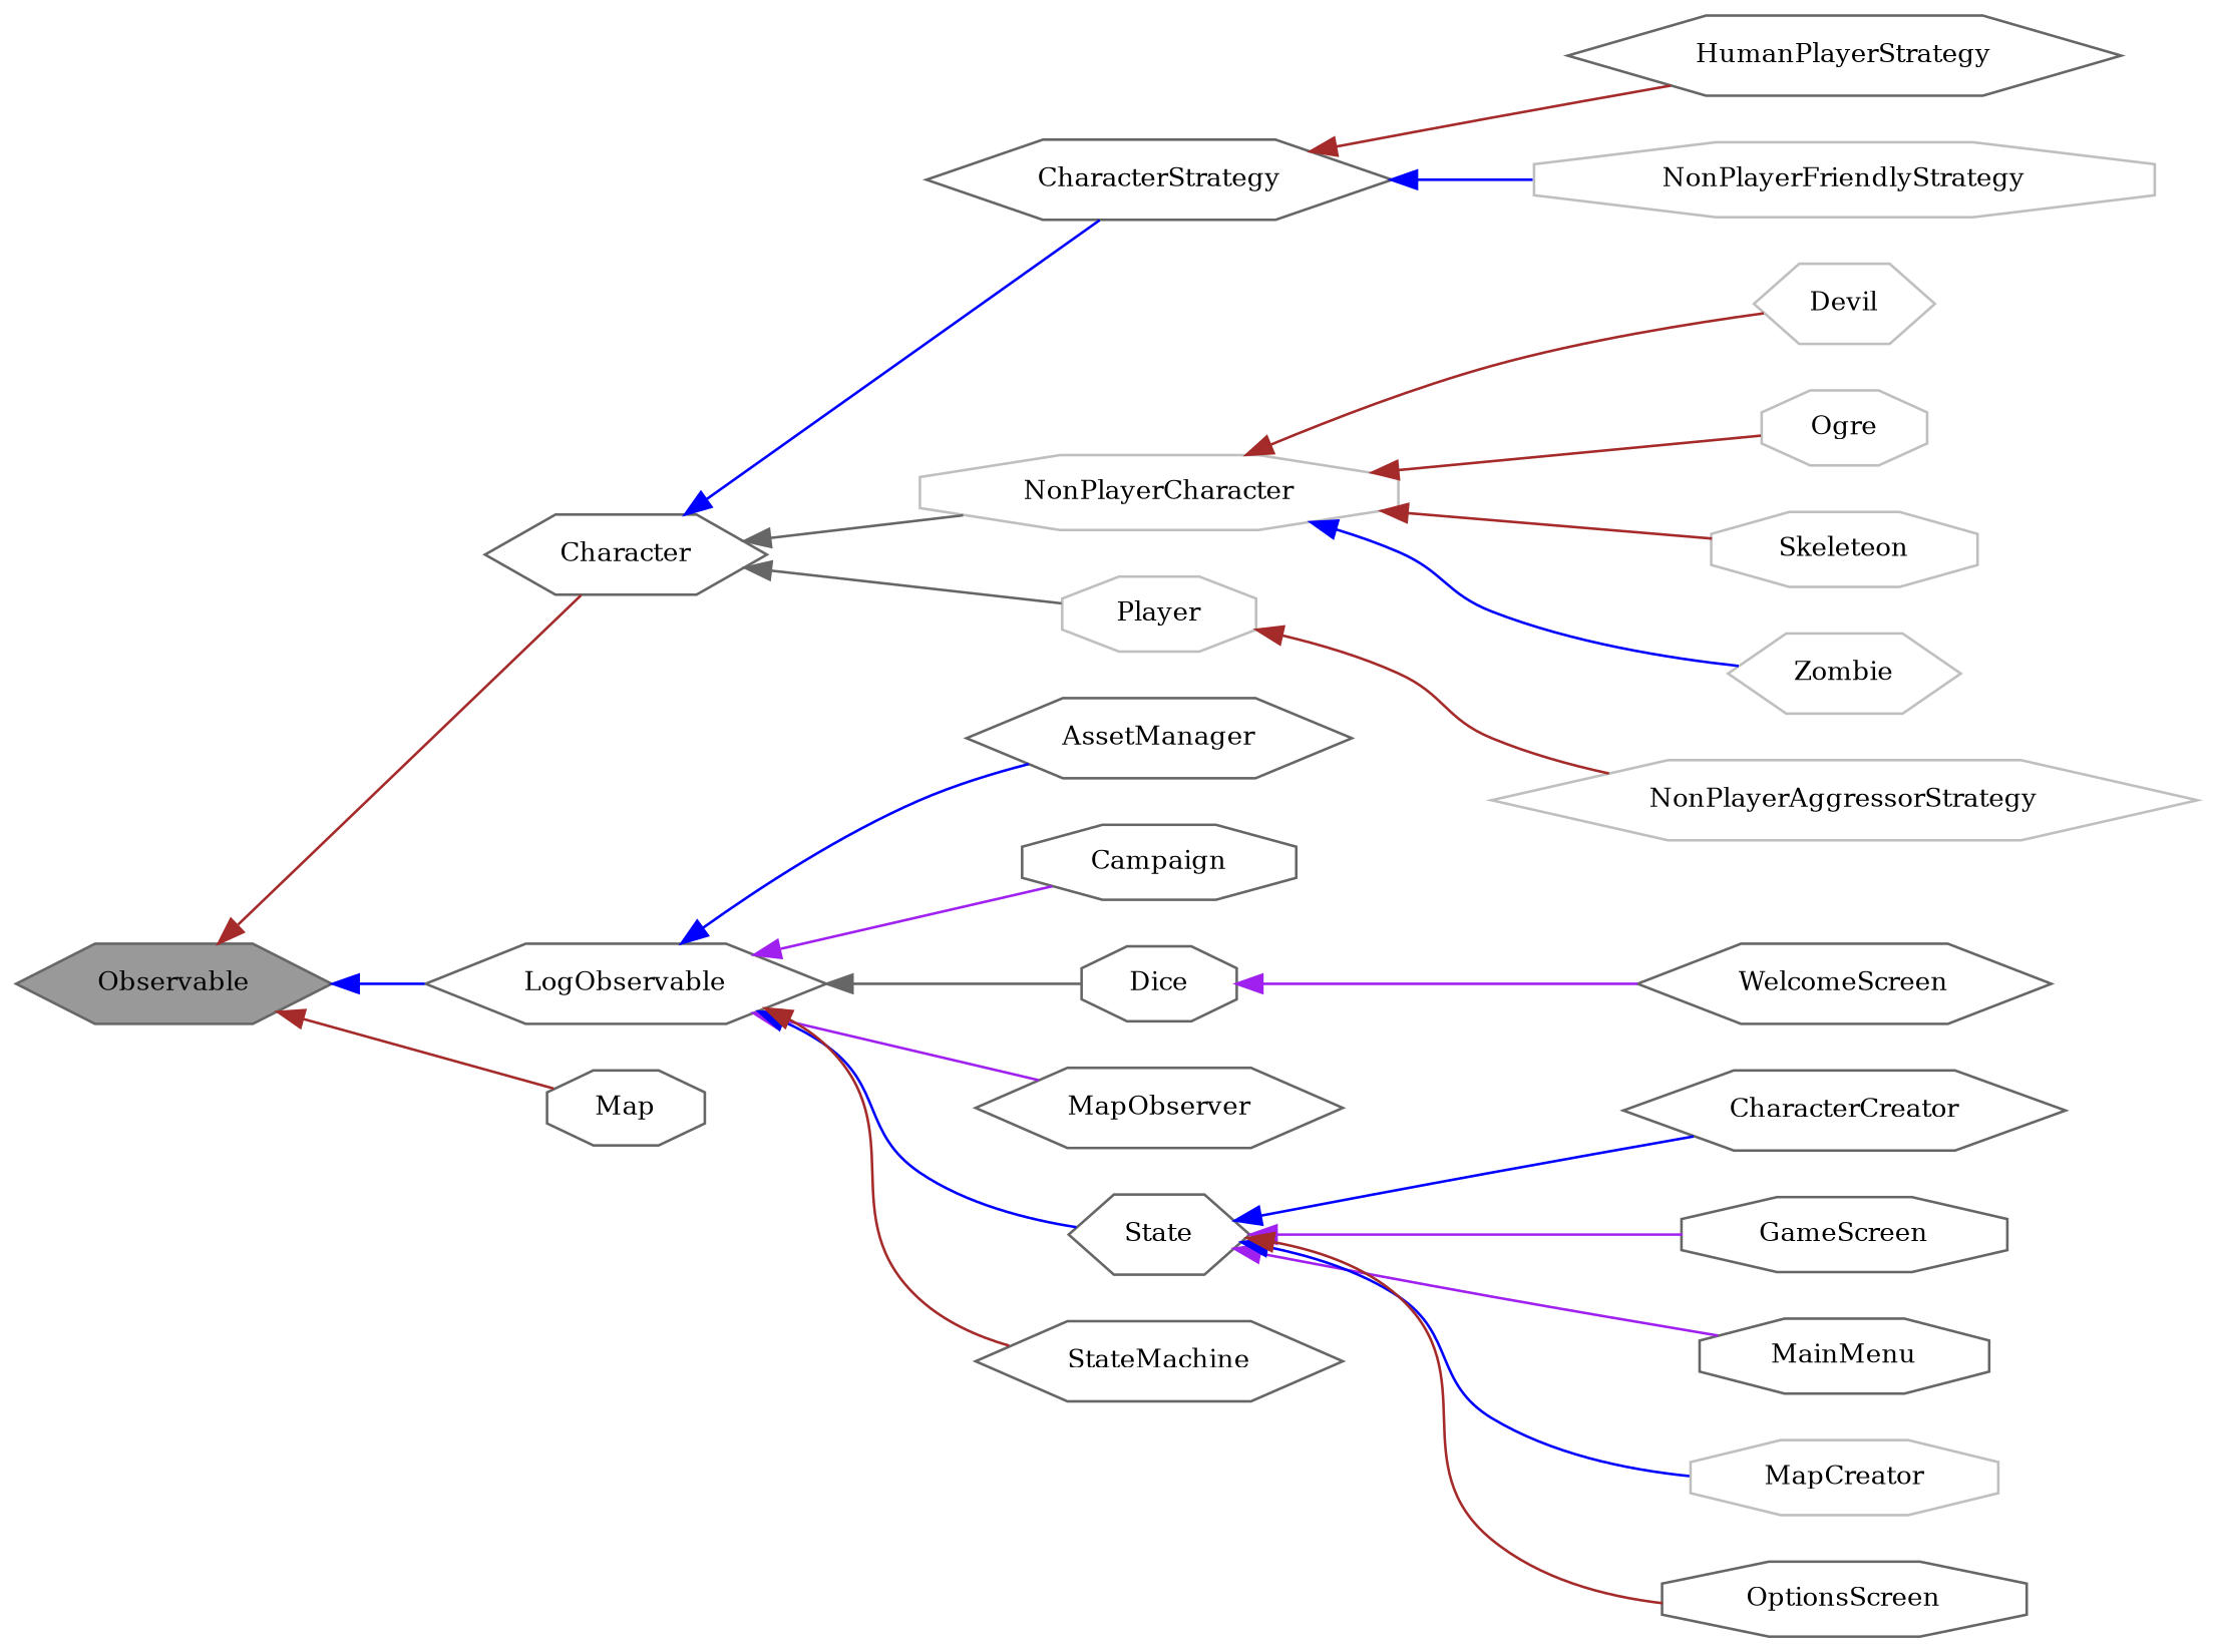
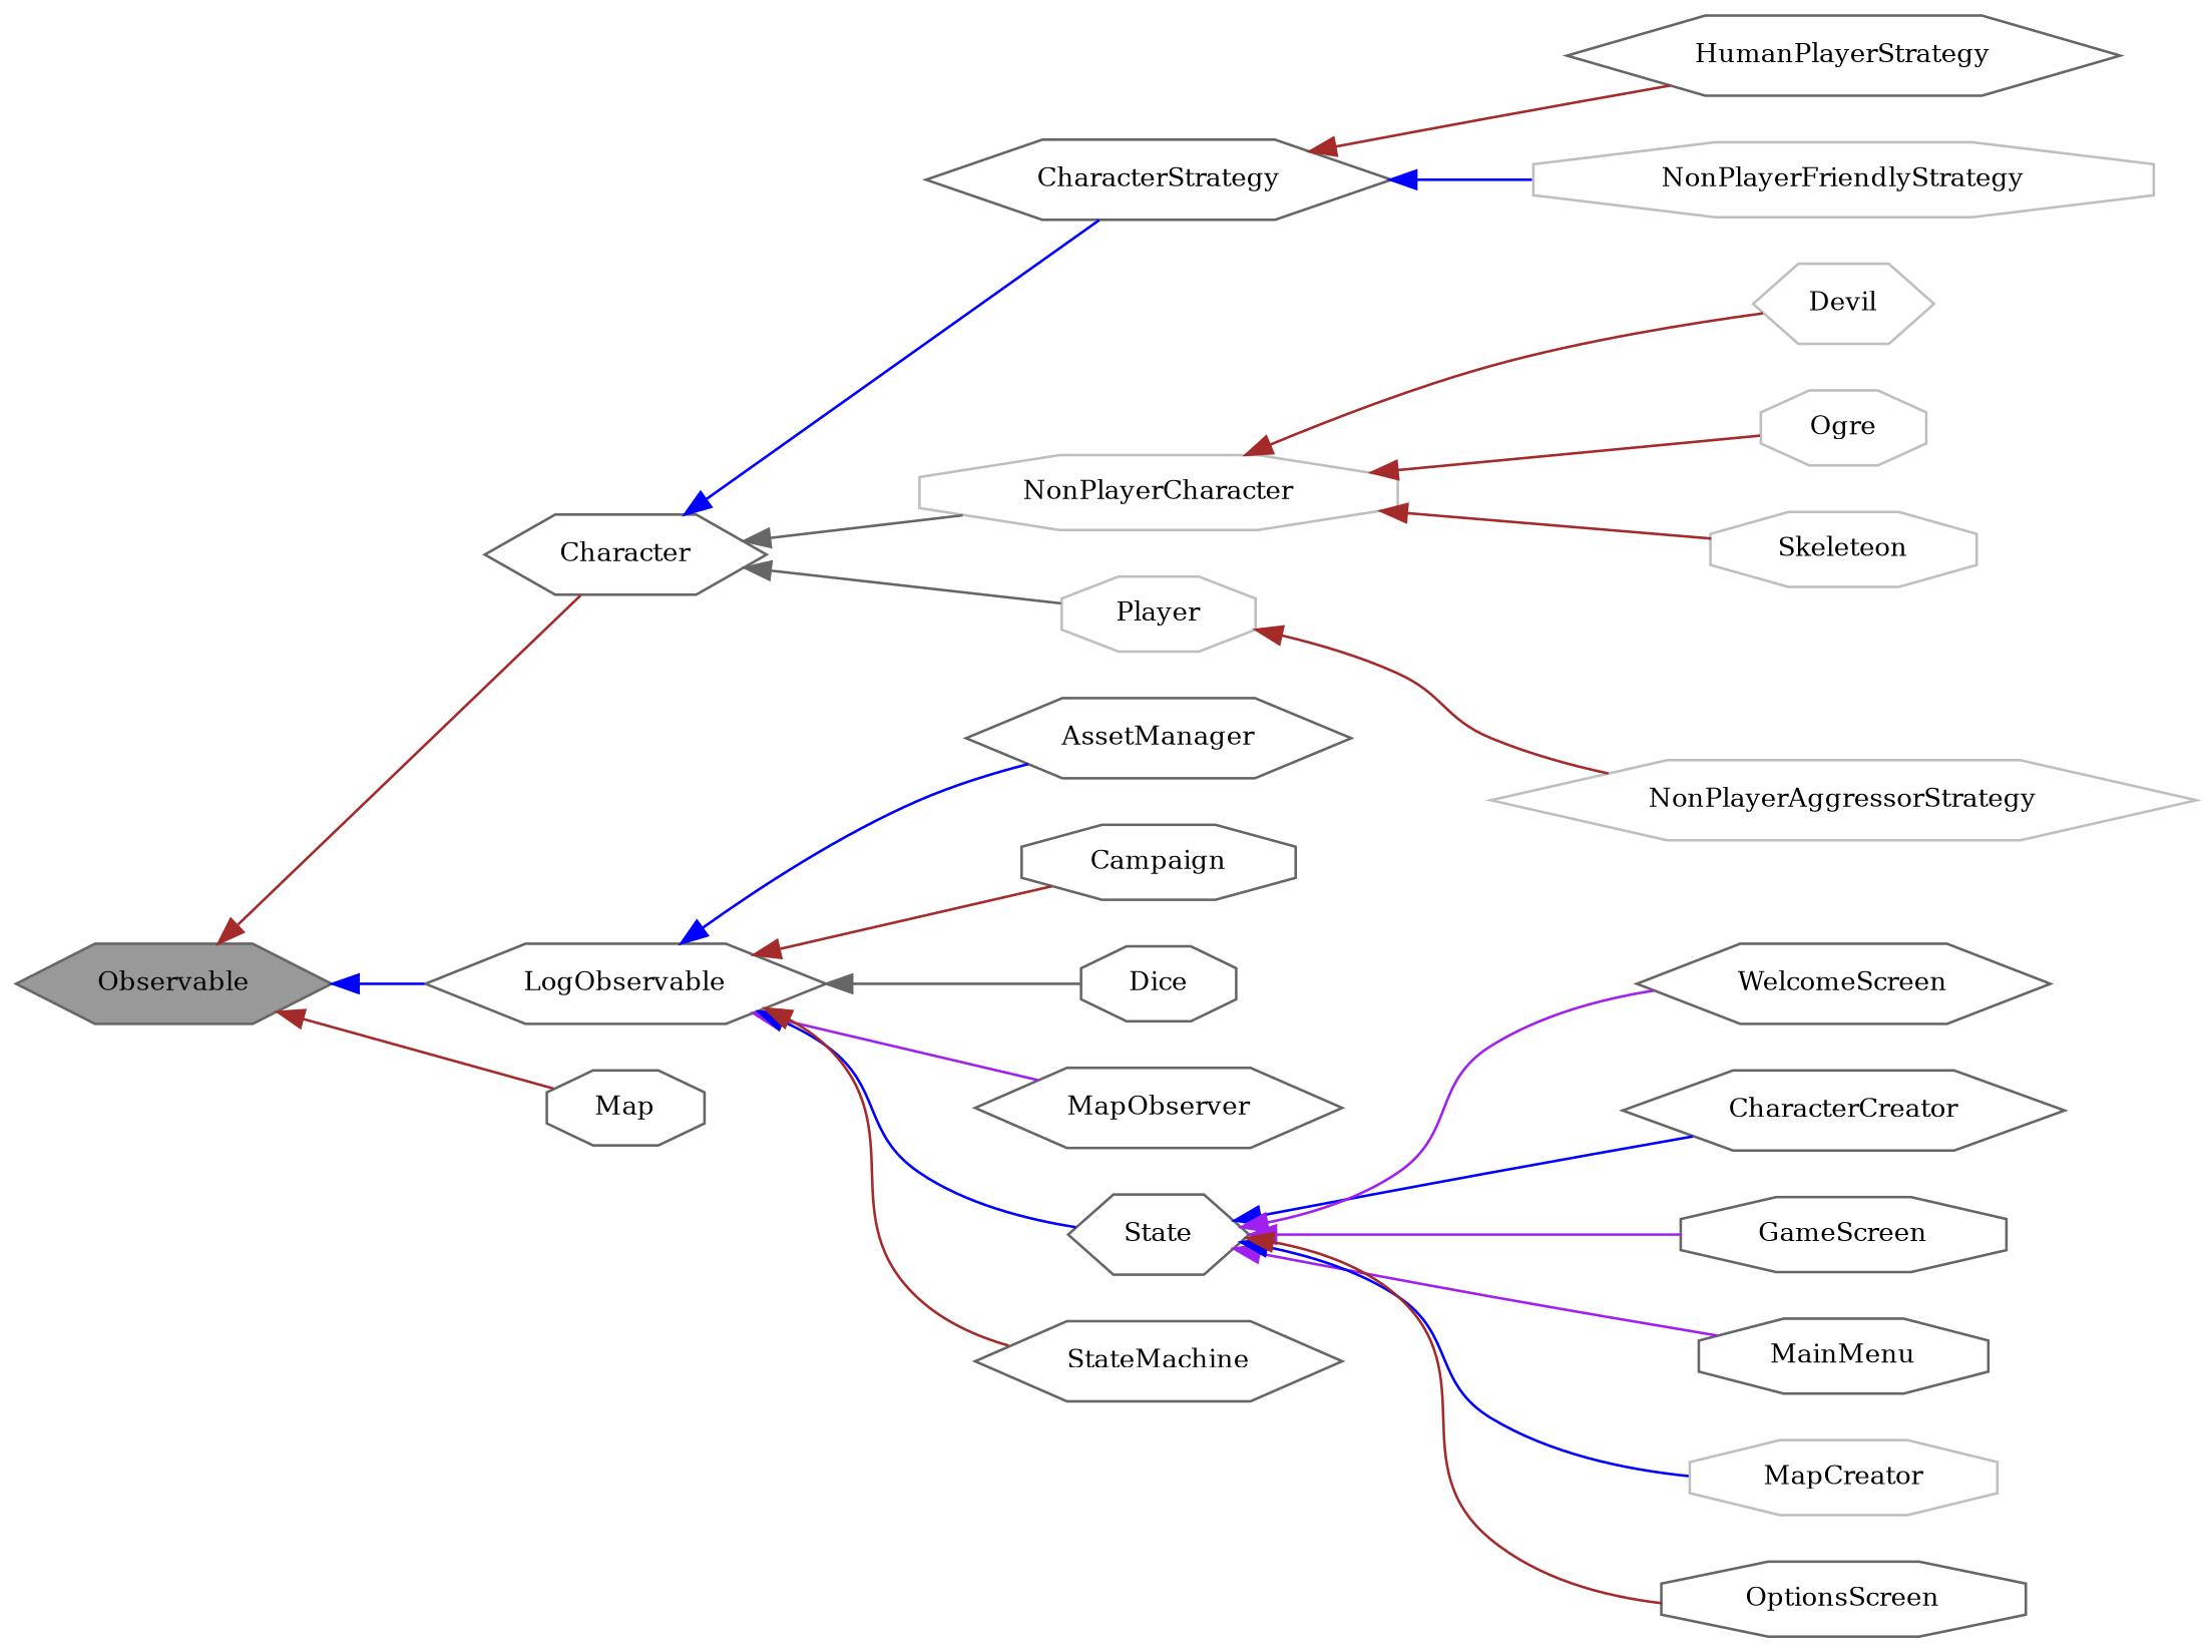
  digraph {
    fontname="DejaVu Serif"
    rankdir=LR
    node [color=gray40 fillcolor=white fontname="DejaVu Serif" fontsize=10 shape=hexagon style=filled]
    edge [color=brown dir=back fontname="DejaVu Serif" fontsize=10 labelfontname=Helvetica labelfontsize=10 style=solid]
    n1 [fillcolor=grey60 fontcolor=black height=0.2 label=Observable width=0.4]
    n2 [height=0.2 label=Character width=0.4]
    n3 [height=0.2 label=LogObservable width=0.4]
    n4 [height=0.2 label=Map shape=octagon width=0.4]
    n5 [height=0.2 label=CharacterStrategy width=0.4]
    n6 [color=grey75 height=0.2 label=NonPlayerCharacter shape=octagon width=0.4]
    n7 [color=grey75 height=0.2 label=Player shape=octagon width=0.4]
    n8 [height=0.2 label=AssetManager width=0.4]
    n9 [height=0.2 label=Campaign shape=octagon width=0.4]
    n10 [height=0.2 label=Dice shape=octagon width=0.4]
    n11 [height=0.2 label=MapObserver width=0.4]
    n12 [height=0.2 label=State width=0.4]
    n13 [height=0.2 label=StateMachine width=0.4]
    n14 [height=0.2 label=HumanPlayerStrategy width=0.4]
    n15 [color=grey75 height=0.2 label=NonPlayerFriendlyStrategy shape=octagon width=0.4]
    n16 [color=grey75 height=0.2 label=Devil width=0.4]
    n17 [color=grey75 height=0.2 label=Ogre shape=octagon width=0.4]
    n18 [color=grey75 height=0.2 label=Skeleteon shape=octagon width=0.4]
-   n19 [color=grey75 height=0.2 label=Zombie width=0.4]
    n20 [color=grey75 height=0.2 label=NonPlayerAggressorStrategy width=0.4]
    n21 [height=0.2 label=CharacterCreator width=0.4]
    n22 [height=0.2 label=GameScreen shape=octagon width=0.4]
    n23 [height=0.2 label=MainMenu shape=octagon width=0.4]
    n24 [color=grey75 height=0.2 label=MapCreator shape=octagon width=0.4]
    n25 [height=0.2 label=OptionsScreen shape=octagon width=0.4]
    n26 [height=0.2 label=WelcomeScreen width=0.4]
    n1 -> n2
    n1 -> n3 [color=blue]
    n1 -> n4
    n2 -> n5 [color=blue]
    n2 -> n6 [color=gray40]
    n2 -> n7 [color=gray40]
    n3 -> n8 [color=blue]
-   n3 -> n9 [color=purple]
+   n3 -> n9
    n3 -> n10 [color=gray40]
    n3 -> n11 [color=purple]
    n3 -> n12 [color=blue]
    n3 -> n13
    n5 -> n14
    n5 -> n15 [color=blue]
    n6 -> n16
    n6 -> n17
    n6 -> n18
-   n6 -> n19 [color=blue]
    n7 -> n20
    n12 -> n21 [color=blue]
    n12 -> n22 [color=purple]
    n12 -> n23 [color=purple]
    n12 -> n24 [color=blue]
    n12 -> n25
-   n10 -> n26 [color=purple]
+   n12 -> n26 [color=purple]
  }
